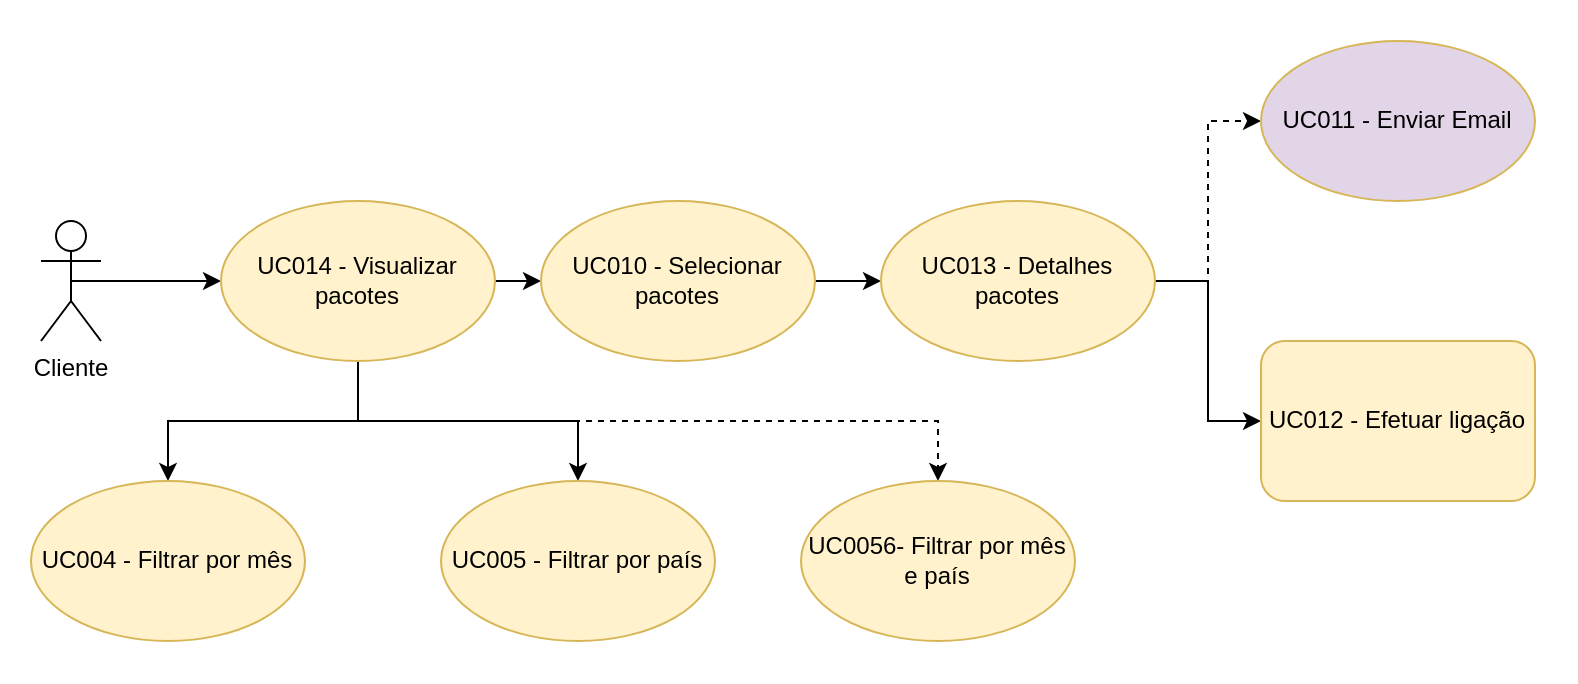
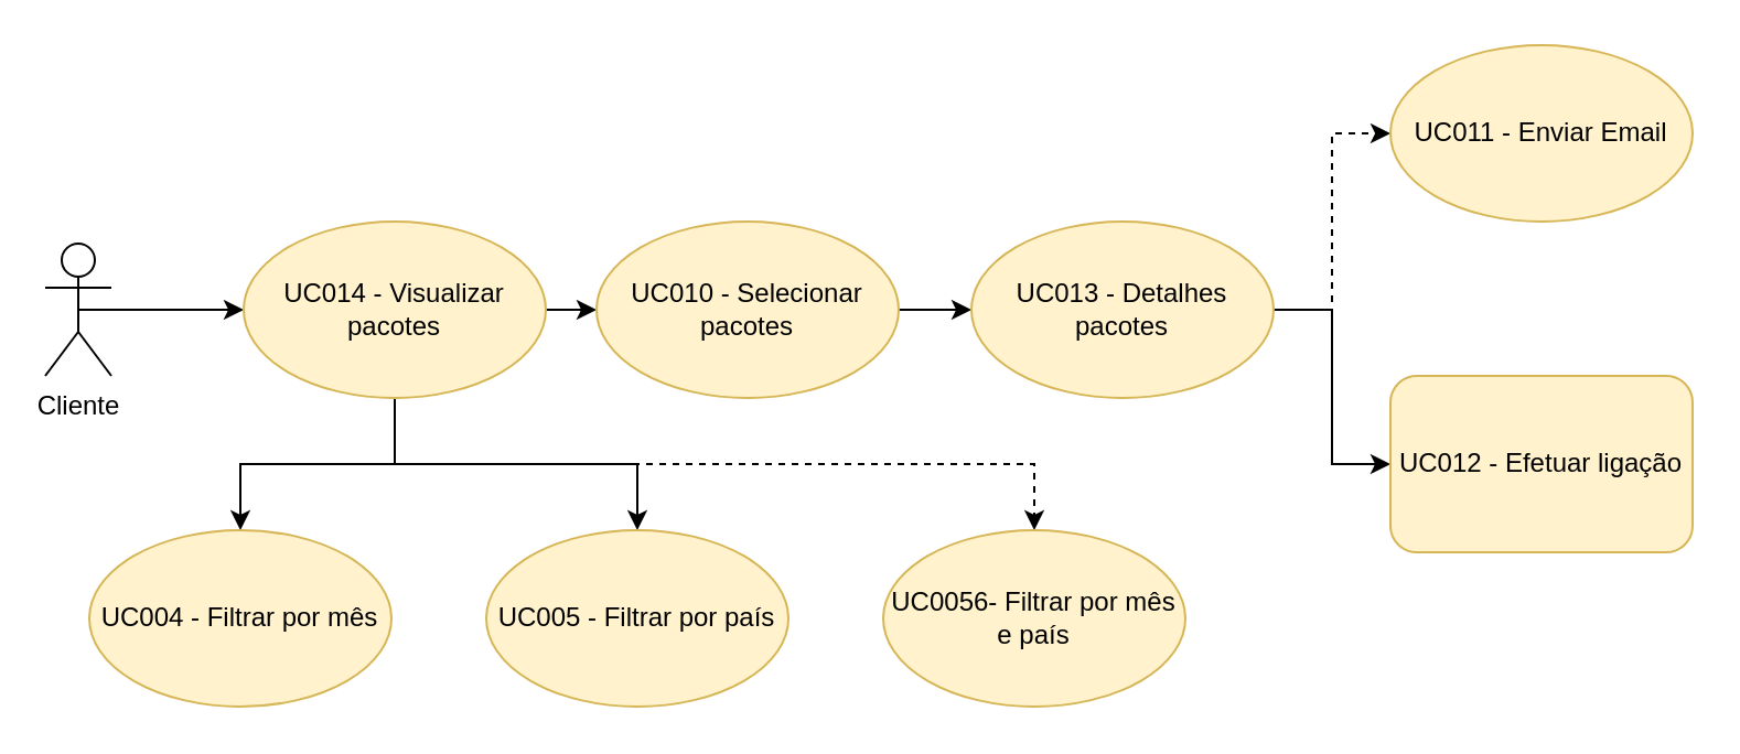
  <mxCell id="0" />
  <mxCell id="1" parent="0" />
  <mxCell id="2" style="edgeStyle=orthogonalEdgeStyle;rounded=0;orthogonalLoop=1;jettySize=auto;html=1;exitX=0.5;exitY=0.5;exitDx=0;exitDy=0;exitPerimeter=0;entryX=0;entryY=0.5;entryDx=0;entryDy=0;" edge="1" parent="1" source="3" target="8"><mxGeometry relative="1" as="geometry" /></mxCell>
  <mxCell id="3" value="Cliente" style="shape=umlActor;verticalLabelPosition=bottom;labelBackgroundColor=#ffffff;verticalAlign=top;html=1;outlineConnect=0;" vertex="1" parent="1"><mxGeometry x="20" y="110" width="30" height="60" as="geometry" /></mxCell>
  <mxCell id="4" style="edgeStyle=orthogonalEdgeStyle;rounded=0;orthogonalLoop=1;jettySize=auto;html=1;exitX=1;exitY=0.5;exitDx=0;exitDy=0;entryX=0;entryY=0.5;entryDx=0;entryDy=0;" edge="1" parent="1" source="8" target="10"><mxGeometry relative="1" as="geometry" /></mxCell>
  <mxCell id="5" style="edgeStyle=orthogonalEdgeStyle;rounded=0;orthogonalLoop=1;jettySize=auto;html=1;exitX=0.5;exitY=1;exitDx=0;exitDy=0;entryX=0.5;entryY=0;entryDx=0;entryDy=0;" edge="1" parent="1" source="8" target="16"><mxGeometry relative="1" as="geometry" /></mxCell>
  <mxCell id="6" style="edgeStyle=orthogonalEdgeStyle;rounded=0;orthogonalLoop=1;jettySize=auto;html=1;exitX=0.5;exitY=1;exitDx=0;exitDy=0;entryX=0.5;entryY=0;entryDx=0;entryDy=0;" edge="1" parent="1" source="8" target="17"><mxGeometry relative="1" as="geometry" /></mxCell>
  <mxCell id="7" style="edgeStyle=orthogonalEdgeStyle;rounded=0;orthogonalLoop=1;jettySize=auto;html=1;exitX=0.5;exitY=1;exitDx=0;exitDy=0;entryX=0.5;entryY=0;entryDx=0;entryDy=0;dashed=1;" edge="1" parent="1" source="8" target="18"><mxGeometry relative="1" as="geometry" /></mxCell>
  <mxCell id="8" value="UC014 - Visualizar pacotes" style="ellipse;whiteSpace=wrap;html=1;fillColor=#fff2cc;strokeColor=#d6b656;" vertex="1" parent="1"><mxGeometry x="110" y="100" width="137" height="80" as="geometry" /></mxCell>
  <mxCell id="9" style="edgeStyle=orthogonalEdgeStyle;rounded=0;orthogonalLoop=1;jettySize=auto;html=1;exitX=1;exitY=0.5;exitDx=0;exitDy=0;entryX=0;entryY=0.5;entryDx=0;entryDy=0;" edge="1" parent="1" source="10" target="13"><mxGeometry relative="1" as="geometry" /></mxCell>
  <mxCell id="10" value="UC010 - Selecionar pacotes" style="ellipse;whiteSpace=wrap;html=1;fillColor=#fff2cc;strokeColor=#d6b656;" vertex="1" parent="1"><mxGeometry x="270" y="100" width="137" height="80" as="geometry" /></mxCell>
  <mxCell id="11" style="edgeStyle=orthogonalEdgeStyle;rounded=0;orthogonalLoop=1;jettySize=auto;html=1;exitX=1;exitY=0.5;exitDx=0;exitDy=0;dashed=1;" edge="1" parent="1" source="13" target="14"><mxGeometry relative="1" as="geometry" /></mxCell>
  <mxCell id="12" style="edgeStyle=orthogonalEdgeStyle;rounded=0;orthogonalLoop=1;jettySize=auto;html=1;exitX=1;exitY=0.5;exitDx=0;exitDy=0;" edge="1" parent="1" source="13" target="15"><mxGeometry relative="1" as="geometry" /></mxCell>
  <mxCell id="13" value="UC013 - Detalhes pacotes" style="ellipse;whiteSpace=wrap;html=1;fillColor=#fff2cc;strokeColor=#d6b656;" vertex="1" parent="1"><mxGeometry x="440" y="100" width="137" height="80" as="geometry" /></mxCell>
- <mxCell id="14" value="UC011 - Enviar Email" style="ellipse;whiteSpace=wrap;html=1;fillColor=#e1d5e7;strokeColor=#d6b656;" vertex="1" parent="1"><mxGeometry x="630" y="20" width="137" height="80" as="geometry" /></mxCell>
+ <mxCell id="14" value="UC011 - Enviar Email" style="ellipse;whiteSpace=wrap;html=1;fillColor=#fff2cc;strokeColor=#d6b656;" vertex="1" parent="1"><mxGeometry x="630" y="20" width="137" height="80" as="geometry" /></mxCell>
  <mxCell id="15" value="UC012 - Efetuar ligação" style="whiteSpace=wrap;html=1;fillColor=#fff2cc;strokeColor=#d6b656;rounded=1;" vertex="1" parent="1"><mxGeometry x="630" y="170" width="137" height="80" as="geometry" /></mxCell>
- <mxCell id="16" value="UC004 - Filtrar por mês" style="ellipse;whiteSpace=wrap;html=1;fillColor=#fff2cc;strokeColor=#d6b656;" vertex="1" parent="1"><mxGeometry x="15" y="240" width="137" height="80" as="geometry" /></mxCell>
+ <mxCell id="16" value="UC004 - Filtrar por mês" style="ellipse;whiteSpace=wrap;html=1;fillColor=#fff2cc;strokeColor=#d6b656;" vertex="1" parent="1"><mxGeometry x="40" y="240" width="137" height="80" as="geometry" /></mxCell>
  <mxCell id="17" value="UC005 - Filtrar por país" style="ellipse;whiteSpace=wrap;html=1;fillColor=#fff2cc;strokeColor=#d6b656;" vertex="1" parent="1"><mxGeometry x="220" y="240" width="137" height="80" as="geometry" /></mxCell>
  <mxCell id="18" value="UC0056- Filtrar por mês e país" style="ellipse;whiteSpace=wrap;html=1;fillColor=#fff2cc;strokeColor=#d6b656;" vertex="1" parent="1"><mxGeometry x="400" y="240" width="137" height="80" as="geometry" /></mxCell>
